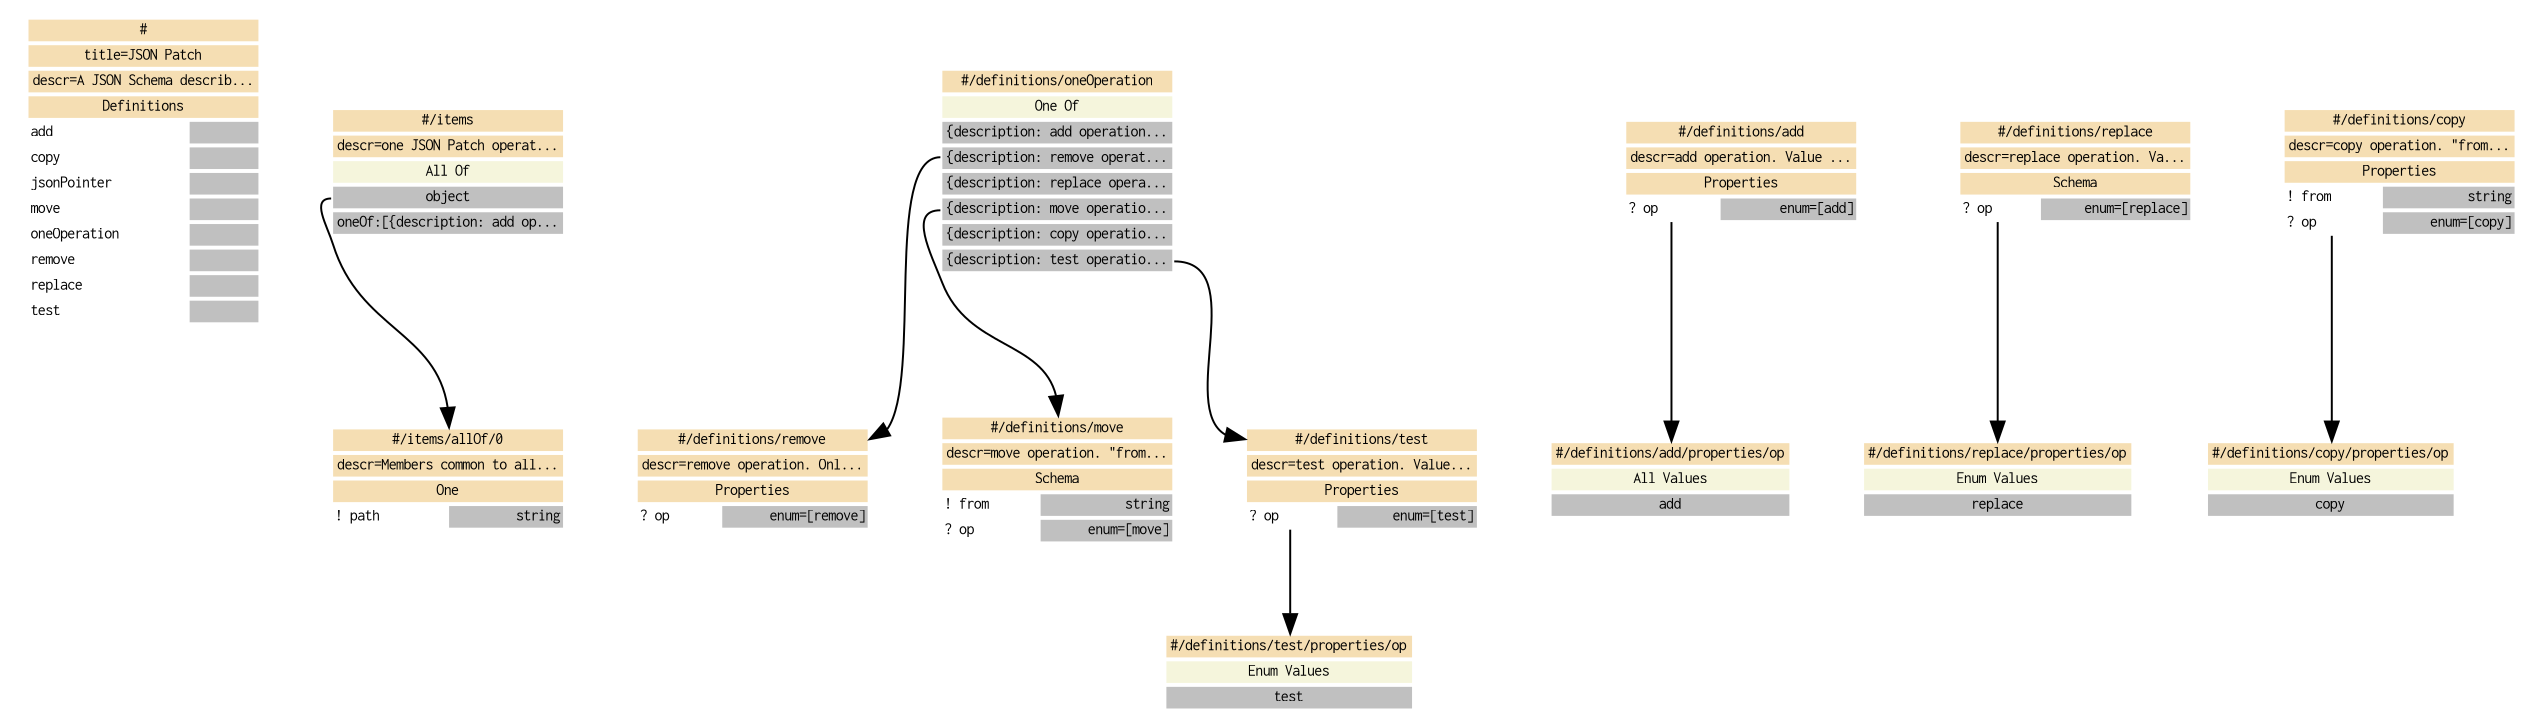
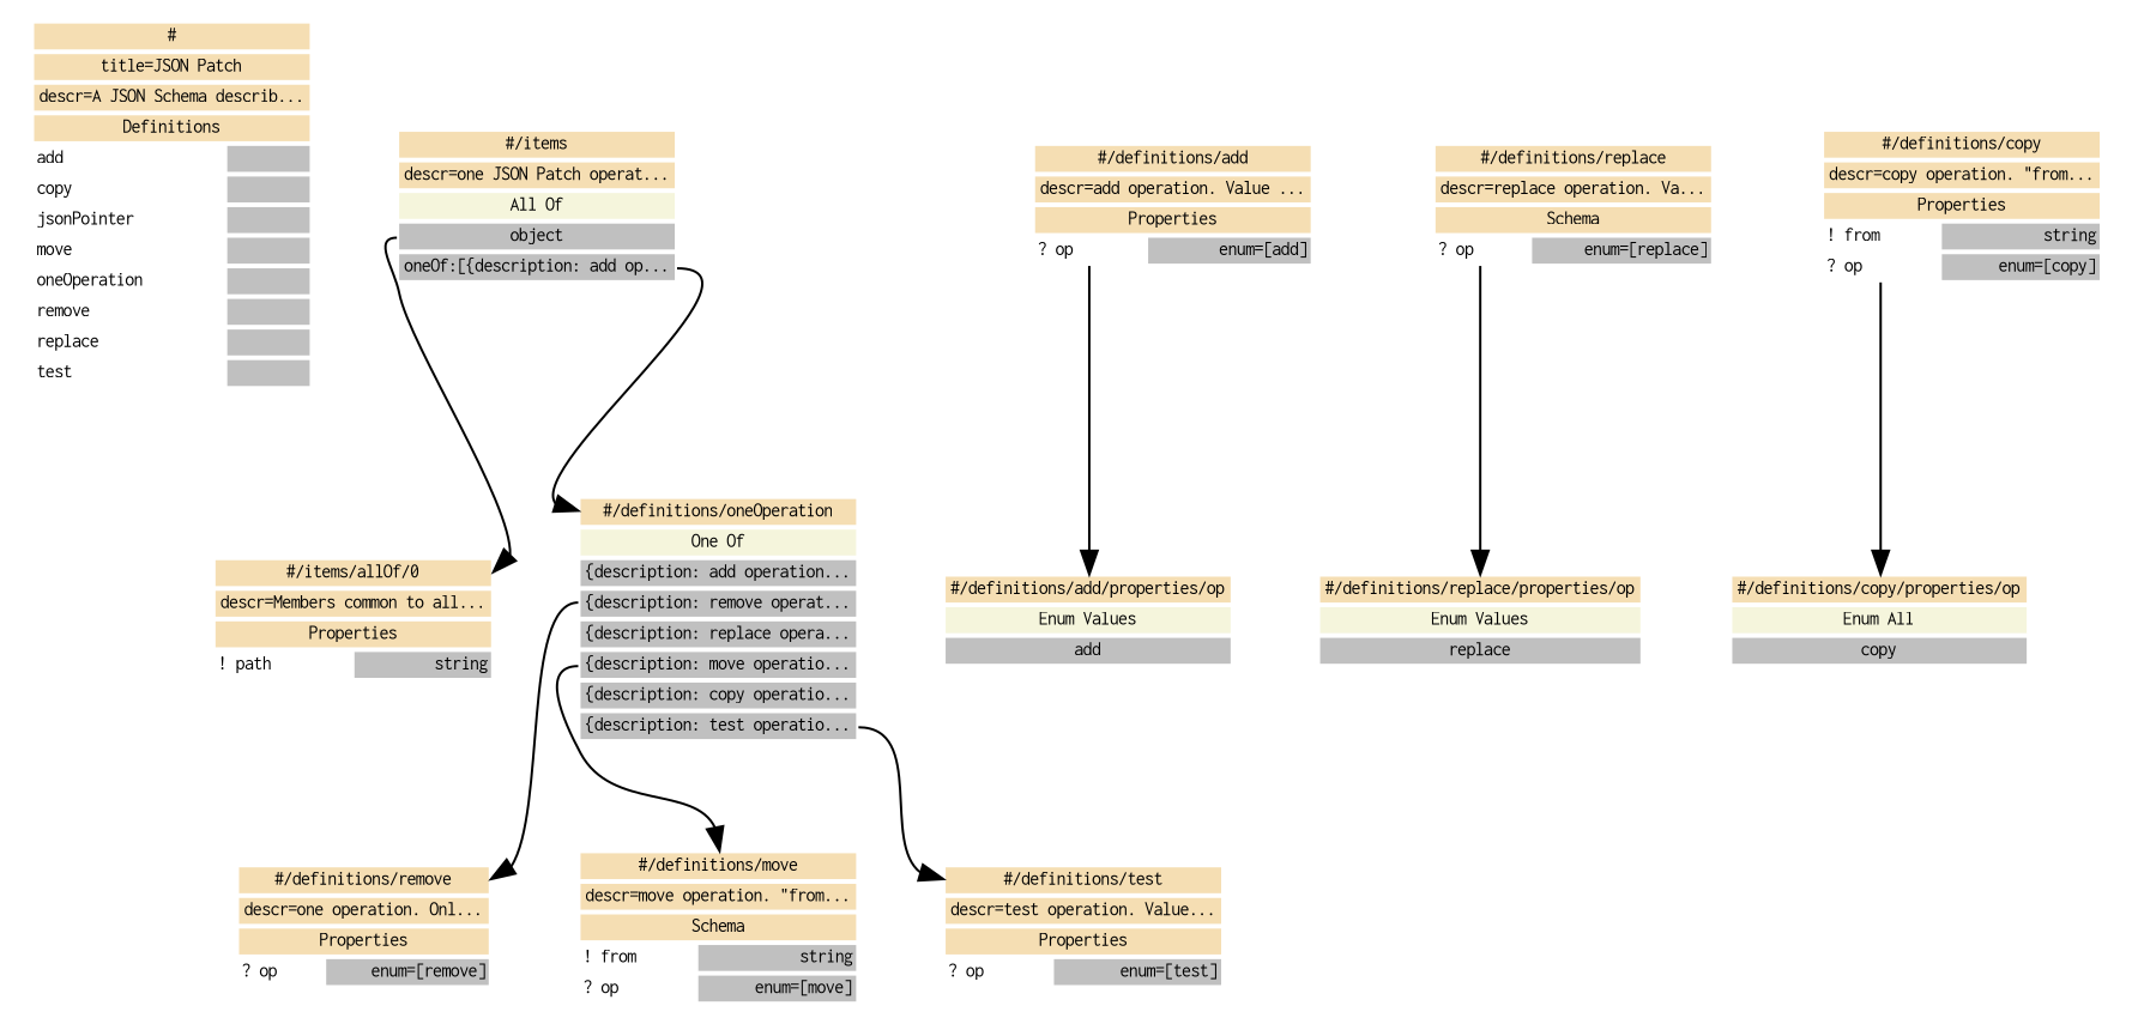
  digraph {
    fontname="Bitstream Vera Sans"
    fontsize=8
    node [fontname=Courier fontsize=8 shape=plaintext]
    edge [fontname="Bitstream Vera Sans" fontsize=8 headport="@path" tailport="@op"]
    n1 [label=< <table border="0" cellborder="0" cellpadding="1" bgcolor="white"> <tr><td bgcolor="wheat" align="center" colspan="2" port="@path"><font color="black">#</font></td></tr> <tr><td bgcolor="wheat" align="center" colspan="2" port=""><font color="black">title=JSON Patch</font></td></tr> <tr><td bgcolor="wheat" align="center" colspan="2" port=""><font color="black">descr=A JSON Schema describ...</font></td></tr> <tr><td bgcolor="wheat" align="center" colspan="2"><font color="black">Definitions</font></td></tr> <tr><td align="left" port="#@add">add</td>add<td bgcolor="grey" align="right"></td></tr> <tr><td align="left" port="#@copy">copy</td>copy<td bgcolor="grey" align="right"></td></tr> <tr><td align="left" port="#@jsonPointer">jsonPointer</td>jsonPointer<td bgcolor="grey" align="right"></td></tr> <tr><td align="left" port="#@move">move</td>move<td bgcolor="grey" align="right"></td></tr> <tr><td align="left" port="#@oneOperation">oneOperation</td>oneOperation<td bgcolor="grey" align="right"></td></tr> <tr><td align="left" port="#@remove">remove</td>remove<td bgcolor="grey" align="right"></td></tr> <tr><td align="left" port="#@replace">replace</td>replace<td bgcolor="grey" align="right"></td></tr> <tr><td align="left" port="#@test">test</td>test<td bgcolor="grey" align="right"></td></tr> </table> >]
-   n2 [label=< <table border="0" cellborder="0" cellpadding="1" bgcolor="white"> <tr><td bgcolor="wheat" align="center" colspan="2" port="@path"><font color="black">#/items/allOf/0</font></td></tr>  <tr><td bgcolor="wheat" align="center" colspan="2" port=""><font color="black">descr=Members common to all...</font></td></tr> <tr><td bgcolor="wheat" align="center" colspan="2" port=""><font color="black">One</font></td></tr> <tr><td align="left" port="@path">! path</td>! path<td bgcolor="grey" align="right">string</td></tr> </table> >]
+   n2 [label=< <table border="0" cellborder="0" cellpadding="1" bgcolor="white"> <tr><td bgcolor="wheat" align="center" colspan="2" port="@path"><font color="black">#/items/allOf/0</font></td></tr>  <tr><td bgcolor="wheat" align="center" colspan="2" port=""><font color="black">descr=Members common to all...</font></td></tr> <tr><td bgcolor="wheat" align="center" colspan="2" port=""><font color="black">Properties</font></td></tr> <tr><td align="left" port="@path">! path</td>! path<td bgcolor="grey" align="right">string</td></tr> </table> >]
    n3 [label=< <table border="0" cellborder="0" cellpadding="1" bgcolor="white"> <tr><td bgcolor="wheat" align="center" colspan="2" port="@path"><font color="black">#/items</font></td></tr>  <tr><td bgcolor="wheat" align="center" colspan="2" port=""><font color="black">descr=one JSON Patch operat...</font></td></tr> <tr><td bgcolor="beige" align="center" colspan="2" port=""><font color="black">All Of</font></td></tr> <tr><td bgcolor="grey" align="center" colspan="2" port="0"><font color="black">object</font></td></tr> <tr><td bgcolor="grey" align="center" colspan="2" port="1"><font color="black">oneOf:[{description: add op...</font></td></tr> </table> >]
    n4 [label=< <table border="0" cellborder="0" cellpadding="1" bgcolor="white"> <tr><td bgcolor="wheat" align="center" colspan="2" port="@path"><font color="black">#/definitions/oneOperation</font></td></tr>   <tr><td bgcolor="beige" align="center" colspan="2" port=""><font color="black">One Of</font></td></tr> <tr><td bgcolor="grey" align="center" colspan="2" port="0"><font color="black">{description: add operation...</font></td></tr> <tr><td bgcolor="grey" align="center" colspan="2" port="1"><font color="black">{description: remove operat...</font></td></tr> <tr><td bgcolor="grey" align="center" colspan="2" port="2"><font color="black">{description: replace opera...</font></td></tr> <tr><td bgcolor="grey" align="center" colspan="2" port="3"><font color="black">{description: move operatio...</font></td></tr> <tr><td bgcolor="grey" align="center" colspan="2" port="4"><font color="black">{description: copy operatio...</font></td></tr> <tr><td bgcolor="grey" align="center" colspan="2" port="5"><font color="black">{description: test operatio...</font></td></tr> </table> >]
-   n5 [label=< <table border="0" cellborder="0" cellpadding="1" bgcolor="white"> <tr><td bgcolor="wheat" align="center" colspan="2" port="@path"><font color="black">#/definitions/remove</font></td></tr>  <tr><td bgcolor="wheat" align="center" colspan="2" port=""><font color="black">descr=remove operation. Onl...</font></td></tr> <tr><td bgcolor="wheat" align="center" colspan="2" port=""><font color="black">Properties</font></td></tr> <tr><td align="left" port="@op">? op</td>? op<td bgcolor="grey" align="right">enum=[remove]</td></tr> </table> >]
+   n5 [label=< <table border="0" cellborder="0" cellpadding="1" bgcolor="white"> <tr><td bgcolor="wheat" align="center" colspan="2" port="@path"><font color="black">#/definitions/remove</font></td></tr>  <tr><td bgcolor="wheat" align="center" colspan="2" port=""><font color="black">descr=one operation. Onl...</font></td></tr> <tr><td bgcolor="wheat" align="center" colspan="2" port=""><font color="black">Properties</font></td></tr> <tr><td align="left" port="@op">? op</td>? op<td bgcolor="grey" align="right">enum=[remove]</td></tr> </table> >]
    n6 [label=< <table border="0" cellborder="0" cellpadding="1" bgcolor="white"> <tr><td bgcolor="wheat" align="center" colspan="2" port="@path"><font color="black">#/definitions/move</font></td></tr>  <tr><td bgcolor="wheat" align="center" colspan="2" port=""><font color="black">descr=move operation. "from...</font></td></tr> <tr><td bgcolor="wheat" align="center" colspan="2" port=""><font color="black">Schema</font></td></tr> <tr><td align="left" port="@from">! from</td>! from<td bgcolor="grey" align="right">string</td></tr> <tr><td align="left" port="@op">? op</td>? op<td bgcolor="grey" align="right">enum=[move]</td></tr> </table> >]
    n7 [label=< <table border="0" cellborder="0" cellpadding="1" bgcolor="white"> <tr><td bgcolor="wheat" align="center" colspan="2" port="@path"><font color="black">#/definitions/test</font></td></tr>  <tr><td bgcolor="wheat" align="center" colspan="2" port=""><font color="black">descr=test operation. Value...</font></td></tr> <tr><td bgcolor="wheat" align="center" colspan="2" port=""><font color="black">Properties</font></td></tr> <tr><td align="left" port="@op">? op</td>? op<td bgcolor="grey" align="right">enum=[test]</td></tr> </table> >]
-   n8 [label=< <table border="0" cellborder="0" cellpadding="1" bgcolor="white"> <tr><td bgcolor="wheat" align="center" colspan="2" port="@path"><font color="black">#/definitions/add/properties/op</font></td></tr>   <tr><td bgcolor="beige" align="center" colspan="2" port=""><font color="black">All Values</font></td></tr> <tr><td bgcolor="grey" align="center" colspan="2" port=""><font color="black">add</font></td></tr> </table> >]
+   n8 [label=< <table border="0" cellborder="0" cellpadding="1" bgcolor="white"> <tr><td bgcolor="wheat" align="center" colspan="2" port="@path"><font color="black">#/definitions/add/properties/op</font></td></tr>   <tr><td bgcolor="beige" align="center" colspan="2" port=""><font color="black">Enum Values</font></td></tr> <tr><td bgcolor="grey" align="center" colspan="2" port=""><font color="black">add</font></td></tr> </table> >]
    n9 [label=< <table border="0" cellborder="0" cellpadding="1" bgcolor="white"> <tr><td bgcolor="wheat" align="center" colspan="2" port="@path"><font color="black">#/definitions/add</font></td></tr>  <tr><td bgcolor="wheat" align="center" colspan="2" port=""><font color="black">descr=add operation. Value ...</font></td></tr> <tr><td bgcolor="wheat" align="center" colspan="2" port=""><font color="black">Properties</font></td></tr> <tr><td align="left" port="@op">? op</td>? op<td bgcolor="grey" align="right">enum=[add]</td></tr> </table> >]
    n10 [label=< <table border="0" cellborder="0" cellpadding="1" bgcolor="white"> <tr><td bgcolor="wheat" align="center" colspan="2" port="@path"><font color="black">#/definitions/replace/properties/op</font></td></tr>   <tr><td bgcolor="beige" align="center" colspan="2" port=""><font color="black">Enum Values</font></td></tr> <tr><td bgcolor="grey" align="center" colspan="2" port=""><font color="black">replace</font></td></tr> </table> >]
    n11 [label=< <table border="0" cellborder="0" cellpadding="1" bgcolor="white"> <tr><td bgcolor="wheat" align="center" colspan="2" port="@path"><font color="black">#/definitions/replace</font></td></tr>  <tr><td bgcolor="wheat" align="center" colspan="2" port=""><font color="black">descr=replace operation. Va...</font></td></tr> <tr><td bgcolor="wheat" align="center" colspan="2" port=""><font color="black">Schema</font></td></tr> <tr><td align="left" port="@op">? op</td>? op<td bgcolor="grey" align="right">enum=[replace]</td></tr> </table> >]
-   n12 [label=< <table border="0" cellborder="0" cellpadding="1" bgcolor="white"> <tr><td bgcolor="wheat" align="center" colspan="2" port="@path"><font color="black">#/definitions/copy/properties/op</font></td></tr>   <tr><td bgcolor="beige" align="center" colspan="2" port=""><font color="black">Enum Values</font></td></tr> <tr><td bgcolor="grey" align="center" colspan="2" port=""><font color="black">copy</font></td></tr> </table> >]
+   n12 [label=< <table border="0" cellborder="0" cellpadding="1" bgcolor="white"> <tr><td bgcolor="wheat" align="center" colspan="2" port="@path"><font color="black">#/definitions/copy/properties/op</font></td></tr>   <tr><td bgcolor="beige" align="center" colspan="2" port=""><font color="black">Enum All</font></td></tr> <tr><td bgcolor="grey" align="center" colspan="2" port=""><font color="black">copy</font></td></tr> </table> >]
    n13 [label=< <table border="0" cellborder="0" cellpadding="1" bgcolor="white"> <tr><td bgcolor="wheat" align="center" colspan="2" port="@path"><font color="black">#/definitions/copy</font></td></tr>  <tr><td bgcolor="wheat" align="center" colspan="2" port=""><font color="black">descr=copy operation. "from...</font></td></tr> <tr><td bgcolor="wheat" align="center" colspan="2" port=""><font color="black">Properties</font></td></tr> <tr><td align="left" port="@from">! from</td>! from<td bgcolor="grey" align="right">string</td></tr> <tr><td align="left" port="@op">? op</td>? op<td bgcolor="grey" align="right">enum=[copy]</td></tr> </table> >]
-   n14 [label=< <table border="0" cellborder="0" cellpadding="1" bgcolor="white"> <tr><td bgcolor="wheat" align="center" colspan="2" port="@path"><font color="black">#/definitions/test/properties/op</font></td></tr>   <tr><td bgcolor="beige" align="center" colspan="2" port=""><font color="black">Enum Values</font></td></tr> <tr><td bgcolor="grey" align="center" colspan="2" port=""><font color="black">test</font></td></tr> </table> >]
    n3 -> n2 [tailport=0]
+   n3 -> n4 [tailport=1]
    n4 -> n5 [tailport=1]
    n4 -> n6 [tailport=3]
    n4 -> n7 [tailport=5]
-   n7 -> n14
    n9 -> n8
    n11 -> n10
    n13 -> n12
  }
